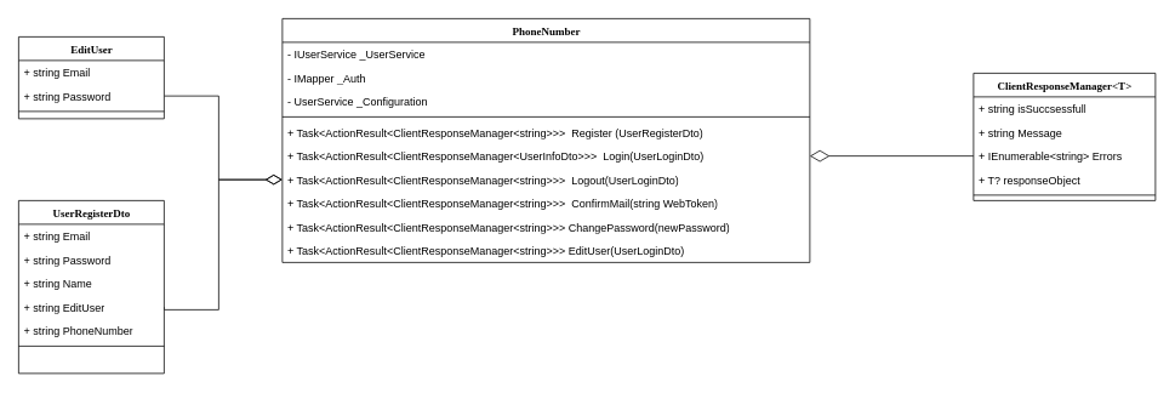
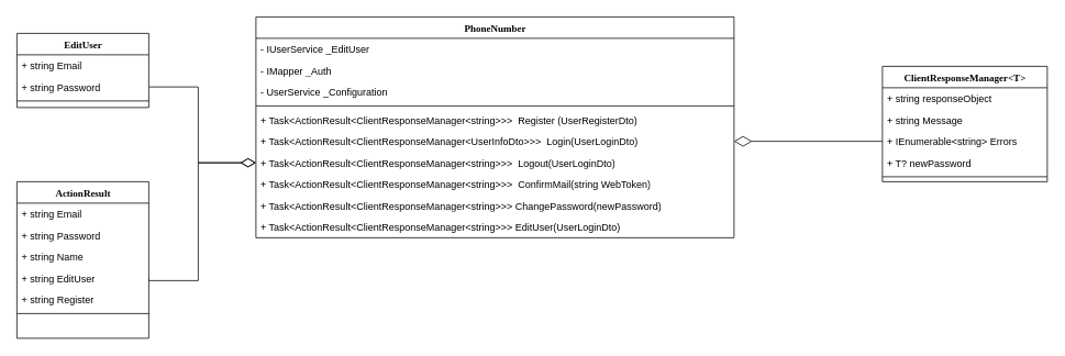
  <mxCell id="0" />
  <mxCell id="1" parent="0" />
  <mxCell id="2" value="PhoneNumber" style="swimlane;html=1;fontStyle=1;align=center;verticalAlign=top;childLayout=stackLayout;horizontal=1;startSize=26;horizontalStack=0;resizeParent=1;resizeLast=0;collapsible=1;marginBottom=0;swimlaneFillColor=#ffffff;rounded=0;shadow=0;comic=0;labelBackgroundColor=none;strokeWidth=1;fillColor=none;fontFamily=Verdana;fontSize=12" vertex="1" parent="1"><mxGeometry x="310" y="20" width="580" height="268" as="geometry" /></mxCell>
- <mxCell id="3" value="- IUserService _UserService" style="text;html=1;strokeColor=none;fillColor=none;align=left;verticalAlign=top;spacingLeft=4;spacingRight=4;whiteSpace=wrap;overflow=hidden;rotatable=0;points=[[0,0.5],[1,0.5]];portConstraint=eastwest;" vertex="1" parent="2"><mxGeometry y="26" width="580" height="26" as="geometry" /></mxCell>
+ <mxCell id="3" value="- IUserService _EditUser" style="text;html=1;strokeColor=none;fillColor=none;align=left;verticalAlign=top;spacingLeft=4;spacingRight=4;whiteSpace=wrap;overflow=hidden;rotatable=0;points=[[0,0.5],[1,0.5]];portConstraint=eastwest;" vertex="1" parent="2"><mxGeometry y="26" width="580" height="26" as="geometry" /></mxCell>
  <mxCell id="4" value="- IMapper _Auth" style="text;html=1;strokeColor=none;fillColor=none;align=left;verticalAlign=top;spacingLeft=4;spacingRight=4;whiteSpace=wrap;overflow=hidden;rotatable=0;points=[[0,0.5],[1,0.5]];portConstraint=eastwest;" vertex="1" parent="2"><mxGeometry y="52" width="580" height="26" as="geometry" /></mxCell>
  <mxCell id="5" value="- UserService _Configuration" style="text;html=1;strokeColor=none;fillColor=none;align=left;verticalAlign=top;spacingLeft=4;spacingRight=4;whiteSpace=wrap;overflow=hidden;rotatable=0;points=[[0,0.5],[1,0.5]];portConstraint=eastwest;" vertex="1" parent="2"><mxGeometry y="78" width="580" height="26" as="geometry" /></mxCell>
  <mxCell id="6" value="" style="line;html=1;strokeWidth=1;fillColor=none;align=left;verticalAlign=middle;spacingTop=-1;spacingLeft=3;spacingRight=3;rotatable=0;labelPosition=right;points=[];portConstraint=eastwest;" vertex="1" parent="2"><mxGeometry y="104" width="580" height="8" as="geometry" /></mxCell>
  <mxCell id="7" value="+ Task&amp;lt;ActionResult&amp;lt;ClientResponseManager&amp;lt;string&amp;gt;&amp;gt;&amp;gt;&amp;nbsp; Register (UserRegisterDto)" style="text;html=1;strokeColor=none;fillColor=none;align=left;verticalAlign=top;spacingLeft=4;spacingRight=4;whiteSpace=wrap;overflow=hidden;rotatable=0;points=[[0,0.5],[1,0.5]];portConstraint=eastwest;" vertex="1" parent="2"><mxGeometry y="112" width="580" height="26" as="geometry" /></mxCell>
  <mxCell id="8" value="+ Task&amp;lt;ActionResult&amp;lt;ClientResponseManager&amp;lt;UserInfoDto&amp;gt;&amp;gt;&amp;gt;&amp;nbsp; Login(UserLoginDto)" style="text;html=1;strokeColor=none;fillColor=none;align=left;verticalAlign=top;spacingLeft=4;spacingRight=4;whiteSpace=wrap;overflow=hidden;rotatable=0;points=[[0,0.5],[1,0.5]];portConstraint=eastwest;" vertex="1" parent="2"><mxGeometry y="138" width="580" height="26" as="geometry" /></mxCell>
  <mxCell id="9" value="+ Task&amp;lt;ActionResult&amp;lt;ClientResponseManager&amp;lt;string&amp;gt;&amp;gt;&amp;gt;&amp;nbsp; Logout(UserLoginDto)" style="text;html=1;strokeColor=none;fillColor=none;align=left;verticalAlign=top;spacingLeft=4;spacingRight=4;whiteSpace=wrap;overflow=hidden;rotatable=0;points=[[0,0.5],[1,0.5]];portConstraint=eastwest;" vertex="1" parent="2"><mxGeometry y="164" width="580" height="26" as="geometry" /></mxCell>
  <mxCell id="10" value="+ Task&amp;lt;ActionResult&amp;lt;ClientResponseManager&amp;lt;string&amp;gt;&amp;gt;&amp;gt;&amp;nbsp; ConfirmMail(string WebToken)" style="text;html=1;strokeColor=none;fillColor=none;align=left;verticalAlign=top;spacingLeft=4;spacingRight=4;whiteSpace=wrap;overflow=hidden;rotatable=0;points=[[0,0.5],[1,0.5]];portConstraint=eastwest;" vertex="1" parent="2"><mxGeometry y="190" width="580" height="26" as="geometry" /></mxCell>
  <mxCell id="11" value="+ Task&amp;lt;ActionResult&amp;lt;ClientResponseManager&amp;lt;string&amp;gt;&amp;gt;&amp;gt; ChangePassword(newPassword)" style="text;html=1;strokeColor=none;fillColor=none;align=left;verticalAlign=top;spacingLeft=4;spacingRight=4;whiteSpace=wrap;overflow=hidden;rotatable=0;points=[[0,0.5],[1,0.5]];portConstraint=eastwest;" vertex="1" parent="2"><mxGeometry y="216" width="580" height="26" as="geometry" /></mxCell>
  <mxCell id="12" value="+ Task&amp;lt;ActionResult&amp;lt;ClientResponseManager&amp;lt;string&amp;gt;&amp;gt;&amp;gt; EditUser(UserLoginDto)" style="text;html=1;strokeColor=none;fillColor=none;align=left;verticalAlign=top;spacingLeft=4;spacingRight=4;whiteSpace=wrap;overflow=hidden;rotatable=0;points=[[0,0.5],[1,0.5]];portConstraint=eastwest;" vertex="1" parent="2"><mxGeometry y="242" width="580" height="26" as="geometry" /></mxCell>
  <mxCell id="13" style="edgeStyle=orthogonalEdgeStyle;rounded=0;orthogonalLoop=1;jettySize=auto;html=1;exitX=1;exitY=0.5;exitDx=0;exitDy=0;entryX=0;entryY=0.5;entryDx=0;entryDy=0;startArrow=none;startFill=0;startSize=13;endArrow=diamondThin;endFill=0;endSize=16;" edge="1" parent="1" target="9" source="25"><mxGeometry relative="1" as="geometry"><mxPoint x="-35" y="169" as="sourcePoint" /></mxGeometry></mxCell>
  <mxCell id="14" style="edgeStyle=orthogonalEdgeStyle;rounded=0;orthogonalLoop=1;jettySize=auto;html=1;exitX=1;exitY=0.5;exitDx=0;exitDy=0;startArrow=none;startFill=0;startSize=13;endArrow=diamondThin;endFill=0;endSize=16;entryX=0;entryY=0.5;entryDx=0;entryDy=0;" edge="1" parent="1" target="9" source="20"><mxGeometry relative="1" as="geometry"><mxPoint x="305" y="180" as="targetPoint" /><mxPoint x="-45" y="461" as="sourcePoint" /><Array as="points"><mxPoint x="180" y="340" /><mxPoint x="240" y="340" /><mxPoint x="240" y="197" /></Array></mxGeometry></mxCell>
  <mxCell id="15" style="edgeStyle=orthogonalEdgeStyle;rounded=0;orthogonalLoop=1;jettySize=auto;html=1;exitX=0;exitY=0.5;exitDx=0;exitDy=0;entryX=1;entryY=0.5;entryDx=0;entryDy=0;endArrow=diamondThin;endFill=0;endSize=19;startSize=15;" edge="1" parent="1" target="8" source="30"><mxGeometry relative="1" as="geometry"><mxPoint x="1235" y="475" as="sourcePoint" /></mxGeometry></mxCell>
- <mxCell id="16" value="UserRegisterDto" style="swimlane;html=1;fontStyle=1;align=center;verticalAlign=top;childLayout=stackLayout;horizontal=1;startSize=26;horizontalStack=0;resizeParent=1;resizeLast=0;collapsible=1;marginBottom=0;swimlaneFillColor=#ffffff;rounded=0;shadow=0;comic=0;labelBackgroundColor=none;strokeWidth=1;fillColor=none;fontFamily=Verdana;fontSize=12" vertex="1" parent="1"><mxGeometry x="20" y="220" width="160" height="190" as="geometry" /></mxCell>
+ <mxCell id="16" value="ActionResult" style="swimlane;html=1;fontStyle=1;align=center;verticalAlign=top;childLayout=stackLayout;horizontal=1;startSize=26;horizontalStack=0;resizeParent=1;resizeLast=0;collapsible=1;marginBottom=0;swimlaneFillColor=#ffffff;rounded=0;shadow=0;comic=0;labelBackgroundColor=none;strokeWidth=1;fillColor=none;fontFamily=Verdana;fontSize=12" vertex="1" parent="1"><mxGeometry x="20" y="220" width="160" height="190" as="geometry" /></mxCell>
  <mxCell id="17" value="+ string Email" style="text;html=1;strokeColor=none;fillColor=none;align=left;verticalAlign=top;spacingLeft=4;spacingRight=4;whiteSpace=wrap;overflow=hidden;rotatable=0;points=[[0,0.5],[1,0.5]];portConstraint=eastwest;" vertex="1" parent="16"><mxGeometry y="26" width="160" height="26" as="geometry" /></mxCell>
  <mxCell id="18" value="+ string Password" style="text;html=1;strokeColor=none;fillColor=none;align=left;verticalAlign=top;spacingLeft=4;spacingRight=4;whiteSpace=wrap;overflow=hidden;rotatable=0;points=[[0,0.5],[1,0.5]];portConstraint=eastwest;" vertex="1" parent="16"><mxGeometry y="52" width="160" height="26" as="geometry" /></mxCell>
  <mxCell id="19" value="+ string Name" style="text;html=1;strokeColor=none;fillColor=none;align=left;verticalAlign=top;spacingLeft=4;spacingRight=4;whiteSpace=wrap;overflow=hidden;rotatable=0;points=[[0,0.5],[1,0.5]];portConstraint=eastwest;" vertex="1" parent="16"><mxGeometry y="78" width="160" height="26" as="geometry" /></mxCell>
  <mxCell id="20" value="+ string EditUser" style="text;html=1;strokeColor=none;fillColor=none;align=left;verticalAlign=top;spacingLeft=4;spacingRight=4;whiteSpace=wrap;overflow=hidden;rotatable=0;points=[[0,0.5],[1,0.5]];portConstraint=eastwest;" vertex="1" parent="16"><mxGeometry y="104" width="160" height="26" as="geometry" /></mxCell>
- <mxCell id="21" value="+ string PhoneNumber" style="text;html=1;strokeColor=none;fillColor=none;align=left;verticalAlign=top;spacingLeft=4;spacingRight=4;whiteSpace=wrap;overflow=hidden;rotatable=0;points=[[0,0.5],[1,0.5]];portConstraint=eastwest;" vertex="1" parent="16"><mxGeometry y="130" width="160" height="26" as="geometry" /></mxCell>
+ <mxCell id="21" value="+ string Register" style="text;html=1;strokeColor=none;fillColor=none;align=left;verticalAlign=top;spacingLeft=4;spacingRight=4;whiteSpace=wrap;overflow=hidden;rotatable=0;points=[[0,0.5],[1,0.5]];portConstraint=eastwest;" vertex="1" parent="16"><mxGeometry y="130" width="160" height="26" as="geometry" /></mxCell>
  <mxCell id="22" value="" style="line;html=1;strokeWidth=1;fillColor=none;align=left;verticalAlign=middle;spacingTop=-1;spacingLeft=3;spacingRight=3;rotatable=0;labelPosition=right;points=[];portConstraint=eastwest;" vertex="1" parent="16"><mxGeometry y="156" width="160" height="8" as="geometry" /></mxCell>
  <mxCell id="23" value="EditUser" style="swimlane;html=1;fontStyle=1;align=center;verticalAlign=top;childLayout=stackLayout;horizontal=1;startSize=26;horizontalStack=0;resizeParent=1;resizeLast=0;collapsible=1;marginBottom=0;swimlaneFillColor=#ffffff;rounded=0;shadow=0;comic=0;labelBackgroundColor=none;strokeWidth=1;fillColor=none;fontFamily=Verdana;fontSize=12" vertex="1" parent="1"><mxGeometry x="20" y="40" width="160" height="90" as="geometry" /></mxCell>
  <mxCell id="24" value="+ string Email" style="text;html=1;strokeColor=none;fillColor=none;align=left;verticalAlign=top;spacingLeft=4;spacingRight=4;whiteSpace=wrap;overflow=hidden;rotatable=0;points=[[0,0.5],[1,0.5]];portConstraint=eastwest;" vertex="1" parent="23"><mxGeometry y="26" width="160" height="26" as="geometry" /></mxCell>
  <mxCell id="25" value="+ string Password" style="text;html=1;strokeColor=none;fillColor=none;align=left;verticalAlign=top;spacingLeft=4;spacingRight=4;whiteSpace=wrap;overflow=hidden;rotatable=0;points=[[0,0.5],[1,0.5]];portConstraint=eastwest;" vertex="1" parent="23"><mxGeometry y="52" width="160" height="26" as="geometry" /></mxCell>
  <mxCell id="26" value="" style="line;html=1;strokeWidth=1;fillColor=none;align=left;verticalAlign=middle;spacingTop=-1;spacingLeft=3;spacingRight=3;rotatable=0;labelPosition=right;points=[];portConstraint=eastwest;" vertex="1" parent="23"><mxGeometry y="78" width="160" height="8" as="geometry" /></mxCell>
  <mxCell id="27" value="ClientResponseManager&amp;lt;T&amp;gt;" style="swimlane;html=1;fontStyle=1;align=center;verticalAlign=top;childLayout=stackLayout;horizontal=1;startSize=26;horizontalStack=0;resizeParent=1;resizeLast=0;collapsible=1;marginBottom=0;swimlaneFillColor=#ffffff;rounded=0;shadow=0;comic=0;labelBackgroundColor=none;strokeWidth=1;fillColor=none;fontFamily=Verdana;fontSize=12" vertex="1" parent="1"><mxGeometry x="1070" y="80" width="200" height="140" as="geometry" /></mxCell>
- <mxCell id="28" value="+ string isSuccsessfull" style="text;html=1;strokeColor=none;fillColor=none;align=left;verticalAlign=top;spacingLeft=4;spacingRight=4;whiteSpace=wrap;overflow=hidden;rotatable=0;points=[[0,0.5],[1,0.5]];portConstraint=eastwest;" vertex="1" parent="27"><mxGeometry y="26" width="200" height="26" as="geometry" /></mxCell>
+ <mxCell id="28" value="+ string responseObject" style="text;html=1;strokeColor=none;fillColor=none;align=left;verticalAlign=top;spacingLeft=4;spacingRight=4;whiteSpace=wrap;overflow=hidden;rotatable=0;points=[[0,0.5],[1,0.5]];portConstraint=eastwest;" vertex="1" parent="27"><mxGeometry y="26" width="200" height="26" as="geometry" /></mxCell>
  <mxCell id="29" value="+ string Message&lt;span style=&quot;color: rgba(0 , 0 , 0 , 0) ; font-family: monospace ; font-size: 0px&quot;&gt;%3CmxGraphModel%3E%3Croot%3E%3CmxCell%20id%3D%220%22%2F%3E%3CmxCell%20id%3D%221%22%20parent%3D%220%22%2F%3E%3CmxCell%20id%3D%222%22%20value%3D%22%2B%20string%20isSuccsessfull%22%20style%3D%22text%3Bhtml%3D1%3BstrokeColor%3Dnone%3BfillColor%3Dnone%3Balign%3Dleft%3BverticalAlign%3Dtop%3BspacingLeft%3D4%3BspacingRight%3D4%3BwhiteSpace%3Dwrap%3Boverflow%3Dhidden%3Brotatable%3D0%3Bpoints%3D%5B%5B0%2C0.5%5D%2C%5B1%2C0.5%5D%5D%3BportConstraint%3Deastwest%3B%22%20vertex%3D%221%22%20parent%3D%221%22%3E%3CmxGeometry%20x%3D%22610%22%20y%3D%22346%22%20width%3D%22170%22%20height%3D%2226%22%20as%3D%22geometry%22%2F%3E%3C%2FmxCell%3E%3C%2Froot%3E%3C%2FmxGraphModel%3E&lt;/span&gt;" style="text;html=1;strokeColor=none;fillColor=none;align=left;verticalAlign=top;spacingLeft=4;spacingRight=4;whiteSpace=wrap;overflow=hidden;rotatable=0;points=[[0,0.5],[1,0.5]];portConstraint=eastwest;" vertex="1" parent="27"><mxGeometry y="52" width="200" height="26" as="geometry" /></mxCell>
  <mxCell id="30" value="+ IEnumerable&amp;lt;string&amp;gt; Errors&lt;span style=&quot;color: rgba(0 , 0 , 0 , 0) ; font-family: monospace ; font-size: 0px&quot;&gt;%mxGraphModel%3E%3Croot%3E%3CmxCell%20id%3D%220%22%2F%3E%3CmxCell%20id%3D%221%22%20parent%3D%220%22%2F%3E%3CmxCell%20id%3D%222%22%20value%3D%22%2B%20string%20isSuccsessfull%22%20style%3D%22text%3Bhtml%3D1%3BstrokeColor%3Dnone%3BfillColor%3Dnone%3Balign%3Dleft%3BverticalAlign%3Dtop%3BspacingLeft%3D4%3BspacingRight%3D4%3BwhiteSpace%3Dwrap%3Boverflow%3Dhidden%3Brotatable%3D0%3Bpoints%3D%5B%5B0%2C0.5%5D%2C%5B1%2C0.5%5D%5D%3BportConstraint%3Deastwest%3B%22%20vertex%3D%221%22%20parent%3D%221%22%3E%3CmxGeometry%20x%3D%22610%22%20y%3D%22346%22%20width%3D%22170%22%20height%3D%2226%22%20as%3D%22geometry%22%2F%3E%3C%2FmxCell%3E%3C%2Froot%3E%3C%2Fm&lt;/span&gt;" style="text;html=1;strokeColor=none;fillColor=none;align=left;verticalAlign=top;spacingLeft=4;spacingRight=4;whiteSpace=wrap;overflow=hidden;rotatable=0;points=[[0,0.5],[1,0.5]];portConstraint=eastwest;" vertex="1" parent="27"><mxGeometry y="78" width="200" height="26" as="geometry" /></mxCell>
- <mxCell id="31" value="+ T? responseObject" style="text;html=1;strokeColor=none;fillColor=none;align=left;verticalAlign=top;spacingLeft=4;spacingRight=4;whiteSpace=wrap;overflow=hidden;rotatable=0;points=[[0,0.5],[1,0.5]];portConstraint=eastwest;" vertex="1" parent="27"><mxGeometry y="104" width="200" height="26" as="geometry" /></mxCell>
+ <mxCell id="31" value="+ T? newPassword" style="text;html=1;strokeColor=none;fillColor=none;align=left;verticalAlign=top;spacingLeft=4;spacingRight=4;whiteSpace=wrap;overflow=hidden;rotatable=0;points=[[0,0.5],[1,0.5]];portConstraint=eastwest;" vertex="1" parent="27"><mxGeometry y="104" width="200" height="26" as="geometry" /></mxCell>
  <mxCell id="32" value="" style="line;html=1;strokeWidth=1;fillColor=none;align=left;verticalAlign=middle;spacingTop=-1;spacingLeft=3;spacingRight=3;rotatable=0;labelPosition=right;points=[];portConstraint=eastwest;" vertex="1" parent="27"><mxGeometry y="130" width="200" height="8" as="geometry" /></mxCell>
